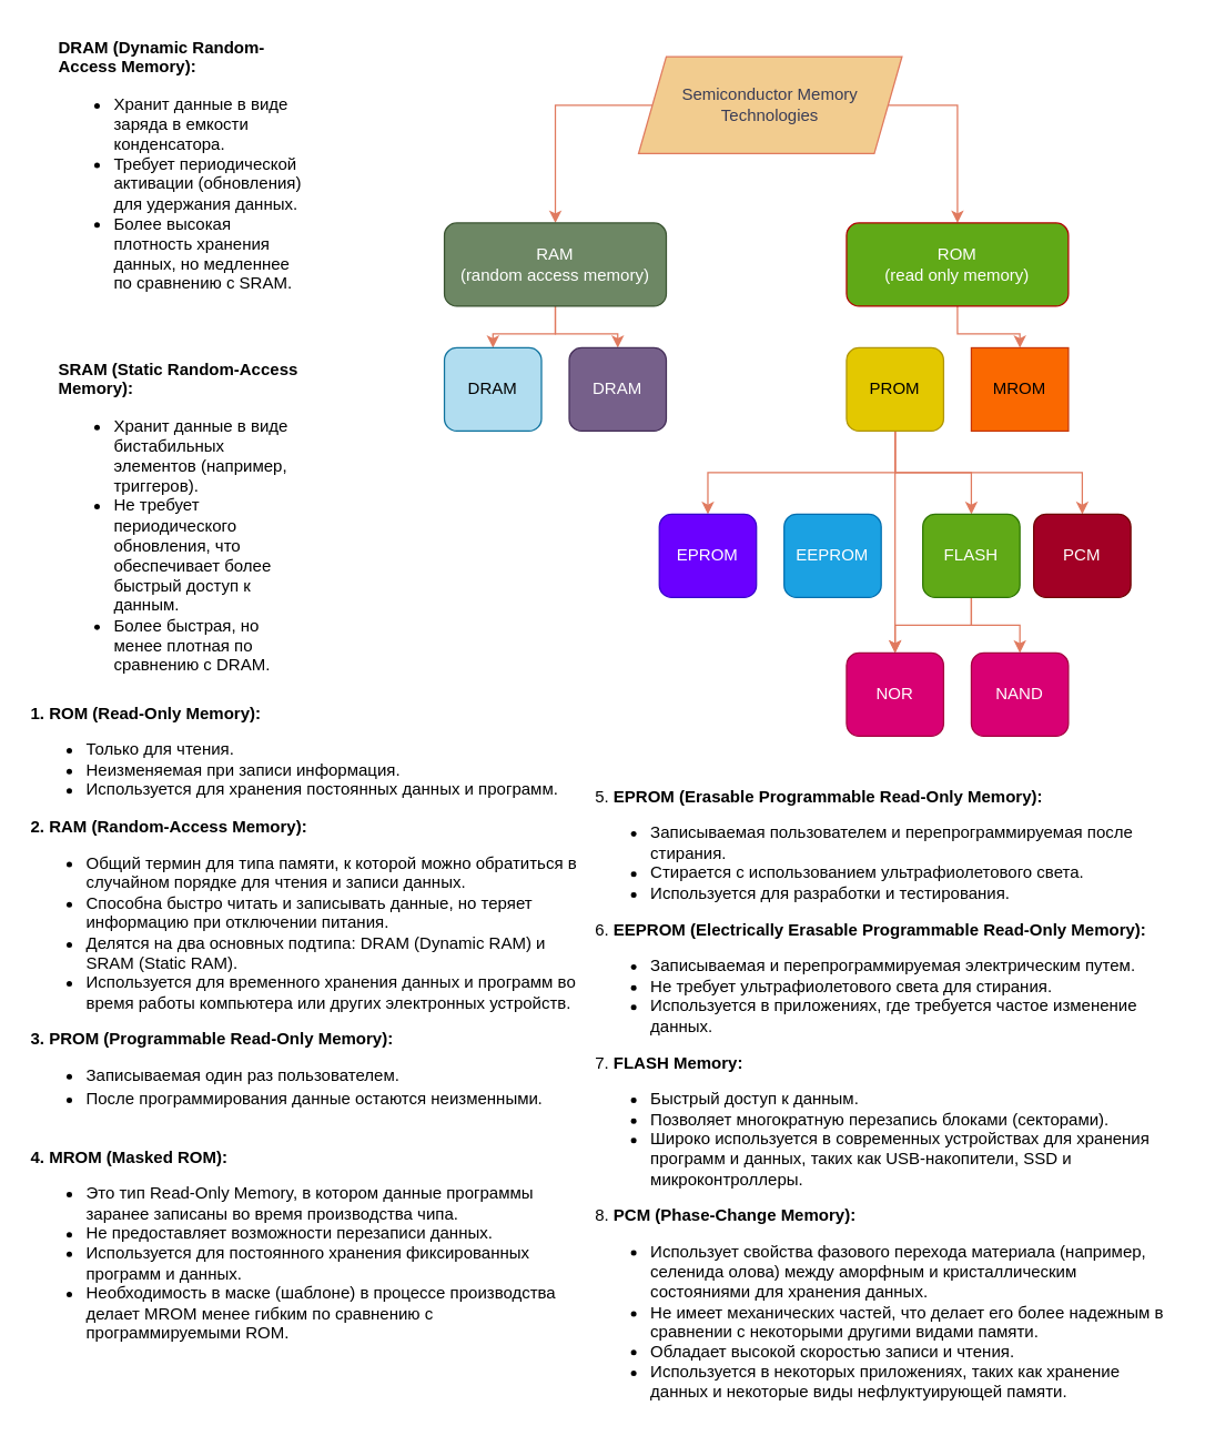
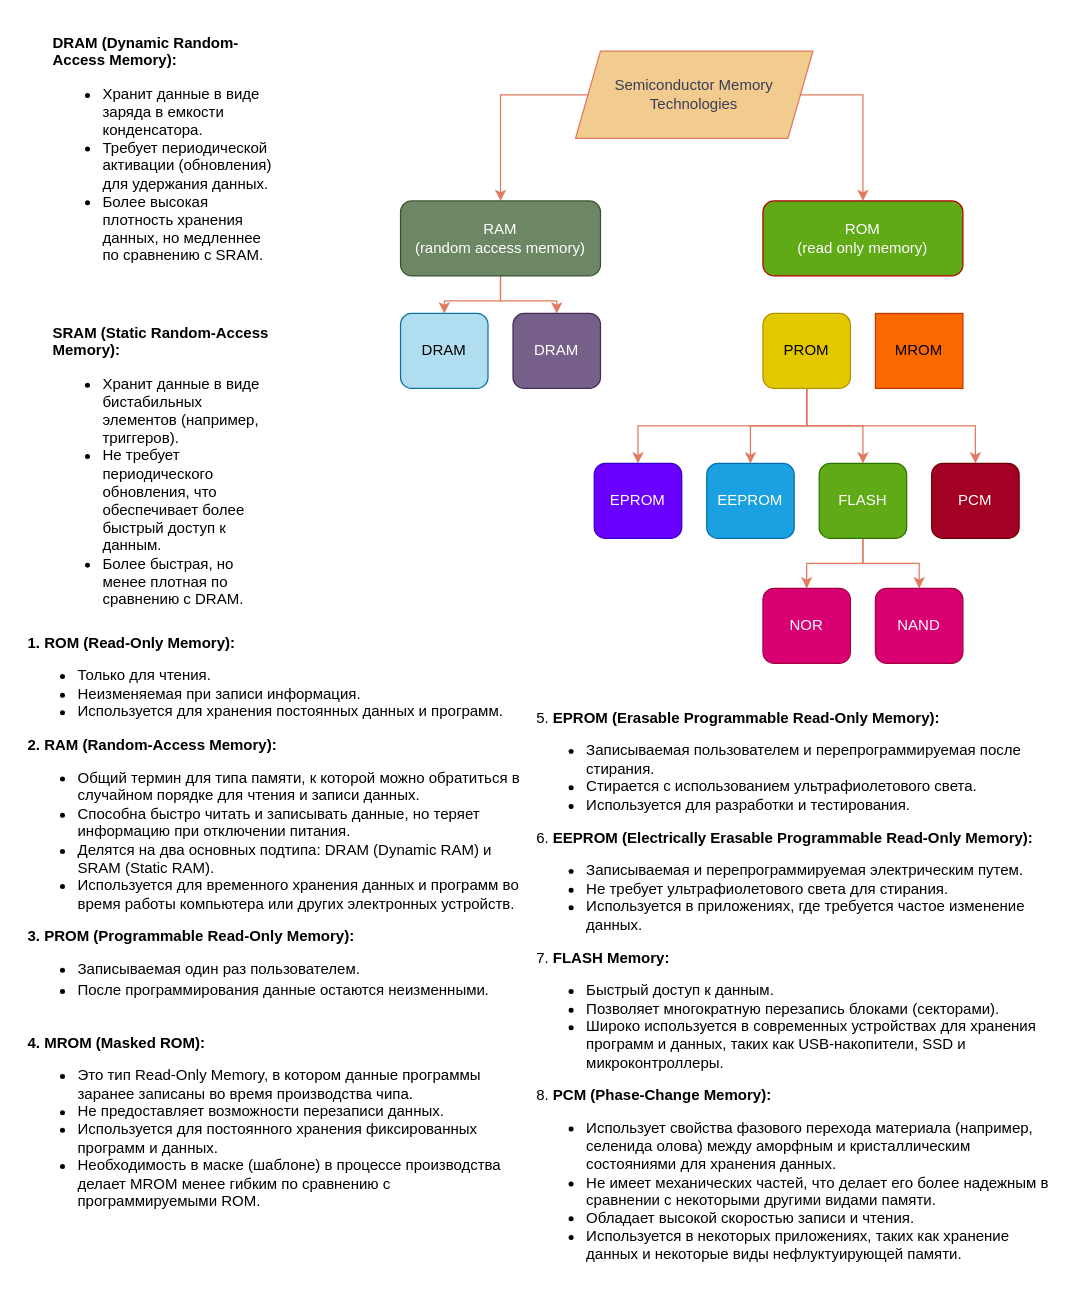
  <mxCell id="0" />
  <mxCell id="1" parent="0" />
  <mxCell id="2" style="edgeStyle=orthogonalEdgeStyle;rounded=0;orthogonalLoop=1;jettySize=auto;html=1;exitX=0;exitY=0.5;exitDx=0;exitDy=0;entryX=0.5;entryY=0;entryDx=0;entryDy=0;strokeColor=#E07A5F;fontColor=default;fillColor=#F2CC8F;labelBackgroundColor=none;" edge="1" parent="1" source="4" target="7"><mxGeometry relative="1" as="geometry"><Array as="points"><mxPoint x="400" y="75" /></Array></mxGeometry></mxCell>
  <mxCell id="3" style="edgeStyle=orthogonalEdgeStyle;rounded=0;orthogonalLoop=1;jettySize=auto;html=1;exitX=1;exitY=0.5;exitDx=0;exitDy=0;entryX=0.5;entryY=0;entryDx=0;entryDy=0;strokeColor=#E07A5F;fontColor=default;fillColor=#F2CC8F;labelBackgroundColor=none;" edge="1" parent="1" source="4"><mxGeometry relative="1" as="geometry"><mxPoint x="690" y="160" as="targetPoint" /><Array as="points"><mxPoint x="690" y="75" /></Array></mxGeometry></mxCell>
  <mxCell id="4" value="Semiconductor Memory&lt;br&gt;Technologies" style="shape=parallelogram;perimeter=parallelogramPerimeter;whiteSpace=wrap;html=1;fixedSize=1;strokeColor=#E07A5F;fontColor=#393C56;fillColor=#F2CC8F;labelBackgroundColor=none;" vertex="1" parent="1"><mxGeometry x="460" y="40" width="190" height="70" as="geometry" /></mxCell>
  <mxCell id="5" style="edgeStyle=orthogonalEdgeStyle;rounded=0;orthogonalLoop=1;jettySize=auto;html=1;exitX=0.5;exitY=1;exitDx=0;exitDy=0;entryX=0.5;entryY=0;entryDx=0;entryDy=0;strokeColor=#E07A5F;fontColor=#393C56;fillColor=#F2CC8F;" edge="1" parent="1" source="7" target="10"><mxGeometry relative="1" as="geometry" /></mxCell>
  <mxCell id="6" style="edgeStyle=orthogonalEdgeStyle;rounded=0;orthogonalLoop=1;jettySize=auto;html=1;exitX=0.5;exitY=1;exitDx=0;exitDy=0;entryX=0.5;entryY=0;entryDx=0;entryDy=0;strokeColor=#E07A5F;fontColor=#393C56;fillColor=#F2CC8F;" edge="1" parent="1" source="7" target="11"><mxGeometry relative="1" as="geometry" /></mxCell>
  <mxCell id="7" value="RAM&lt;br&gt;(random access memory)" style="rounded=1;whiteSpace=wrap;html=1;strokeColor=#3A5431;fontColor=#ffffff;fillColor=#6d8764;labelBackgroundColor=none;" vertex="1" parent="1"><mxGeometry x="320" y="160" width="160" height="60" as="geometry" /></mxCell>
- <mxCell id="8" style="edgeStyle=orthogonalEdgeStyle;rounded=0;orthogonalLoop=1;jettySize=auto;html=1;exitX=0.5;exitY=1;exitDx=0;exitDy=0;entryX=0.5;entryY=0;entryDx=0;entryDy=0;strokeColor=#E07A5F;fontColor=#393C56;fillColor=#F2CC8F;" edge="1" parent="1" source="9" target="17"><mxGeometry relative="1" as="geometry" /></mxCell>
  <mxCell id="9" value="ROM&lt;br&gt;(read only memory)" style="rounded=1;whiteSpace=wrap;html=1;strokeColor=#B20000;fontColor=#ffffff;fillColor=#60a917;labelBackgroundColor=none;" vertex="1" parent="1"><mxGeometry x="610" y="160" width="160" height="60" as="geometry" /></mxCell>
  <mxCell id="10" value="DRAM" style="rounded=1;whiteSpace=wrap;html=1;strokeColor=#10739e;fillColor=#b1ddf0;labelBackgroundColor=none;" vertex="1" parent="1"><mxGeometry x="320" y="250" width="70" height="60" as="geometry" /></mxCell>
  <mxCell id="11" value="DRAM" style="rounded=1;whiteSpace=wrap;html=1;strokeColor=#432D57;fillColor=#76608a;labelBackgroundColor=none;fontColor=#ffffff;" vertex="1" parent="1"><mxGeometry x="410" y="250" width="70" height="60" as="geometry" /></mxCell>
  <mxCell id="12" style="edgeStyle=orthogonalEdgeStyle;rounded=0;orthogonalLoop=1;jettySize=auto;html=1;exitX=0.5;exitY=1;exitDx=0;exitDy=0;entryX=0.5;entryY=0;entryDx=0;entryDy=0;strokeColor=#E07A5F;fontColor=#393C56;fillColor=#F2CC8F;" edge="1" parent="1" source="16" target="18"><mxGeometry relative="1" as="geometry" /></mxCell>
- <mxCell id="13" style="edgeStyle=orthogonalEdgeStyle;rounded=0;orthogonalLoop=1;jettySize=auto;html=1;exitX=0.5;exitY=1;exitDx=0;exitDy=0;strokeColor=#E07A5F;fontColor=#393C56;fillColor=#F2CC8F;" edge="1" parent="1" source="16" target="24"><mxGeometry relative="1" as="geometry" /></mxCell>
+ <mxCell id="13" style="edgeStyle=orthogonalEdgeStyle;rounded=0;orthogonalLoop=1;jettySize=auto;html=1;exitX=0.5;exitY=1;exitDx=0;exitDy=0;entryX=0.5;entryY=0;entryDx=0;entryDy=0;strokeColor=#E07A5F;fontColor=#393C56;fillColor=#F2CC8F;" edge="1" parent="1" source="16" target="19"><mxGeometry relative="1" as="geometry" /></mxCell>
  <mxCell id="14" style="edgeStyle=orthogonalEdgeStyle;rounded=0;orthogonalLoop=1;jettySize=auto;html=1;exitX=0.5;exitY=1;exitDx=0;exitDy=0;entryX=0.5;entryY=0;entryDx=0;entryDy=0;strokeColor=#E07A5F;fontColor=#393C56;fillColor=#F2CC8F;" edge="1" parent="1" source="16" target="22"><mxGeometry relative="1" as="geometry" /></mxCell>
  <mxCell id="15" style="edgeStyle=orthogonalEdgeStyle;rounded=0;orthogonalLoop=1;jettySize=auto;html=1;exitX=0.5;exitY=1;exitDx=0;exitDy=0;entryX=0.5;entryY=0;entryDx=0;entryDy=0;strokeColor=#E07A5F;fontColor=#393C56;fillColor=#F2CC8F;" edge="1" parent="1" source="16" target="23"><mxGeometry relative="1" as="geometry" /></mxCell>
  <mxCell id="16" value="PROM" style="rounded=1;whiteSpace=wrap;html=1;strokeColor=#B09500;fillColor=#e3c800;labelBackgroundColor=none;fontColor=#000000;" vertex="1" parent="1"><mxGeometry x="610" y="250" width="70" height="60" as="geometry" /></mxCell>
  <mxCell id="17" value="MROM" style="whiteSpace=wrap;html=1;strokeColor=#C73500;fillColor=#fa6800;labelBackgroundColor=none;fontColor=#000000;rounded=0;" vertex="1" parent="1"><mxGeometry x="700" y="250" width="70" height="60" as="geometry" /></mxCell>
  <mxCell id="18" value="EPROM" style="rounded=1;whiteSpace=wrap;html=1;strokeColor=#3700CC;fillColor=#6a00ff;labelBackgroundColor=none;fontColor=#ffffff;" vertex="1" parent="1"><mxGeometry x="475" y="370" width="70" height="60" as="geometry" /></mxCell>
  <mxCell id="19" value="EEPROM" style="rounded=1;whiteSpace=wrap;html=1;strokeColor=#006EAF;fillColor=#1ba1e2;labelBackgroundColor=none;fontColor=#ffffff;" vertex="1" parent="1"><mxGeometry x="565" y="370" width="70" height="60" as="geometry" /></mxCell>
  <mxCell id="20" style="edgeStyle=orthogonalEdgeStyle;rounded=0;orthogonalLoop=1;jettySize=auto;html=1;exitX=0.5;exitY=1;exitDx=0;exitDy=0;entryX=0.5;entryY=0;entryDx=0;entryDy=0;strokeColor=#E07A5F;fontColor=#393C56;fillColor=#F2CC8F;" edge="1" parent="1" source="22" target="24"><mxGeometry relative="1" as="geometry" /></mxCell>
  <mxCell id="21" style="edgeStyle=orthogonalEdgeStyle;rounded=0;orthogonalLoop=1;jettySize=auto;html=1;exitX=0.5;exitY=1;exitDx=0;exitDy=0;entryX=0.5;entryY=0;entryDx=0;entryDy=0;strokeColor=#E07A5F;fontColor=#393C56;fillColor=#F2CC8F;" edge="1" parent="1" source="22" target="25"><mxGeometry relative="1" as="geometry" /></mxCell>
- <mxCell id="22" value="FLASH" style="rounded=1;whiteSpace=wrap;html=1;strokeColor=#2D7600;fillColor=#60a917;labelBackgroundColor=none;fontColor=#ffffff;" vertex="1" parent="1"><mxGeometry x="665" y="370" width="70" height="60" as="geometry" /></mxCell>
+ <mxCell id="22" value="FLASH" style="rounded=1;whiteSpace=wrap;html=1;strokeColor=#2D7600;fillColor=#60a917;labelBackgroundColor=none;fontColor=#ffffff;" vertex="1" parent="1"><mxGeometry x="655" y="370" width="70" height="60" as="geometry" /></mxCell>
  <mxCell id="23" value="PCM" style="rounded=1;whiteSpace=wrap;html=1;strokeColor=#6F0000;fillColor=#a20025;labelBackgroundColor=none;fontColor=#ffffff;" vertex="1" parent="1"><mxGeometry x="745" y="370" width="70" height="60" as="geometry" /></mxCell>
  <mxCell id="24" value="NOR" style="rounded=1;whiteSpace=wrap;html=1;strokeColor=#A50040;fillColor=#d80073;labelBackgroundColor=none;fontColor=#ffffff;" vertex="1" parent="1"><mxGeometry x="610" y="470" width="70" height="60" as="geometry" /></mxCell>
  <mxCell id="25" value="NAND" style="rounded=1;whiteSpace=wrap;html=1;strokeColor=#A50040;fillColor=#d80073;labelBackgroundColor=none;fontColor=#ffffff;" vertex="1" parent="1"><mxGeometry x="700" y="470" width="70" height="60" as="geometry" /></mxCell>
  <mxCell id="26" value="&lt;font color=&quot;#000000&quot;&gt;&lt;strong style=&quot;background-color: initial;&quot;&gt;DRAM (Dynamic Random-Access Memory):&lt;/strong&gt;&lt;br&gt;&lt;ul&gt;&lt;li&gt;&lt;font color=&quot;#000000&quot;&gt;&lt;span style=&quot;background-color: initial;&quot;&gt;Хранит данные в виде заряда в емкости конденсатора.&lt;/span&gt;&lt;/font&gt;&lt;/li&gt;&lt;li&gt;&lt;font color=&quot;#000000&quot;&gt;&lt;span style=&quot;background-color: initial;&quot;&gt;Требует периодической активации (обновления) для удержания данных.&lt;/span&gt;&lt;/font&gt;&lt;/li&gt;&lt;li&gt;&lt;font color=&quot;#000000&quot;&gt;&lt;span style=&quot;background-color: initial;&quot;&gt;Более высокая плотность хранения данных, но медленнее по сравнению с SRAM.&lt;/span&gt;&lt;/font&gt;&lt;/li&gt;&lt;/ul&gt;&lt;/font&gt;" style="text;whiteSpace=wrap;html=1;fontColor=#393C56;" vertex="1" parent="1"><mxGeometry x="40" y="20" width="180" height="120" as="geometry" /></mxCell>
  <mxCell id="27" value="&lt;p&gt;&lt;font color=&quot;#000000&quot;&gt;&lt;strong style=&quot;background-color: initial;&quot;&gt;SRAM (Static Random-Access Memory):&lt;/strong&gt;&lt;br&gt;&lt;/font&gt;&lt;/p&gt;&lt;font color=&quot;#000000&quot;&gt;&lt;ul&gt;&lt;li&gt;&lt;font color=&quot;#000000&quot;&gt;&lt;span style=&quot;background-color: initial;&quot;&gt;Хранит данные в виде бистабильных элементов (например, триггеров).&lt;/span&gt;&lt;/font&gt;&lt;/li&gt;&lt;li&gt;&lt;font color=&quot;#000000&quot;&gt;&lt;span style=&quot;background-color: initial;&quot;&gt;Не требует периодического обновления, что обеспечивает более быстрый доступ к данным.&lt;/span&gt;&lt;/font&gt;&lt;/li&gt;&lt;li&gt;&lt;font color=&quot;#000000&quot;&gt;&lt;span style=&quot;background-color: initial;&quot;&gt;Более быстрая, но менее плотная по сравнению с DRAM.&lt;/span&gt;&lt;/font&gt;&lt;/li&gt;&lt;/ul&gt;&lt;/font&gt;&lt;p&gt;&lt;/p&gt;" style="text;whiteSpace=wrap;html=1;fontColor=#FFFFFF;" vertex="1" parent="1"><mxGeometry x="40" y="240" width="180" height="120" as="geometry" /></mxCell>
  <mxCell id="28" value="&lt;font color=&quot;#000000&quot;&gt;&lt;strong style=&quot;background-color: initial;&quot;&gt;1. ROM (Read-Only Memory):&lt;/strong&gt;&lt;br&gt;&lt;ul&gt;&lt;li&gt;&lt;font color=&quot;#000000&quot;&gt;&lt;span style=&quot;background-color: initial;&quot;&gt;Только для чтения.&lt;/span&gt;&lt;/font&gt;&lt;/li&gt;&lt;li&gt;&lt;font color=&quot;#000000&quot;&gt;&lt;span style=&quot;background-color: initial;&quot;&gt;Неизменяемая при записи информация.&lt;/span&gt;&lt;/font&gt;&lt;/li&gt;&lt;li&gt;&lt;font color=&quot;#000000&quot;&gt;&lt;span style=&quot;background-color: initial;&quot;&gt;Используется для хранения постоянных данных и программ&lt;/span&gt;&lt;span style=&quot;background-color: initial;&quot;&gt;.&lt;/span&gt;&lt;/font&gt;&lt;/li&gt;&lt;/ul&gt;&lt;p style=&quot;background-color: initial; display: inline !important;&quot;&gt;&lt;strong&gt;2. RAM (Random-Access Memory):&lt;/strong&gt;&lt;/p&gt;&lt;/font&gt;&lt;p style=&quot;background-color: initial;&quot;&gt;&lt;font color=&quot;#000000&quot;&gt;&lt;strong&gt;&lt;/strong&gt;&lt;/font&gt;&lt;/p&gt;&lt;font color=&quot;#000000&quot;&gt;&lt;ul&gt;&lt;li&gt;&lt;font color=&quot;#000000&quot;&gt;&lt;span style=&quot;background-color: initial;&quot;&gt;Общий термин для типа памяти, к которой можно обратиться в случайном порядке для чтения и записи данных.&lt;/span&gt;&lt;/font&gt;&lt;/li&gt;&lt;li&gt;&lt;font color=&quot;#000000&quot;&gt;&lt;span style=&quot;background-color: initial;&quot;&gt;Способна быстро читать и записывать данные, но теряет информацию при отключении питания.&lt;/span&gt;&lt;/font&gt;&lt;/li&gt;&lt;li&gt;&lt;font color=&quot;#000000&quot;&gt;&lt;span style=&quot;background-color: initial;&quot;&gt;Делятся на два основных подтипа: DRAM (Dynamic RAM) и SRAM (Static RAM).&lt;/span&gt;&lt;/font&gt;&lt;/li&gt;&lt;li&gt;&lt;font color=&quot;#000000&quot;&gt;&lt;span style=&quot;background-color: initial;&quot;&gt;Используется для временного хранения данных и программ во время работы компьютера или других электронных устройств.&lt;/span&gt;&lt;/font&gt;&lt;/li&gt;&lt;/ul&gt;&lt;/font&gt;&lt;p style=&quot;mso-margin-top-alt:auto;mso-margin-bottom-alt:auto;&lt;br/&gt;line-height:normal&quot; class=&quot;MsoNormal&quot;&gt;&lt;b&gt;&lt;font color=&quot;#000000&quot;&gt;3. PROM (Programmable Read-Only Memory):&lt;/font&gt;&lt;/b&gt;&lt;/p&gt;&lt;ul style=&quot;line-height: 120%;&quot; type=&quot;disc&quot;&gt; &lt;li style=&quot;color:black;mso-themecolor:text1;mso-margin-top-alt:&lt;br/&gt;     auto;mso-margin-bottom-alt:auto;line-height:normal;mso-list:l0 level1 lfo1;&lt;br/&gt;     tab-stops:list 36.0pt&quot; class=&quot;MsoNormal&quot;&gt;&lt;span style=&quot;border: 1pt none windowtext; padding: 0cm;&quot;&gt;Записываемая один раз пользователем.&lt;/span&gt;&lt;/li&gt; &lt;li style=&quot;color:black;mso-themecolor:text1;mso-margin-top-alt:&lt;br/&gt;     auto;mso-margin-bottom-alt:auto;line-height:normal;mso-list:l0 level1 lfo1;&lt;br/&gt;     tab-stops:list 36.0pt&quot; class=&quot;MsoNormal&quot;&gt;&lt;span style=&quot;border: 1pt none windowtext; padding: 0cm;&quot;&gt;После программирования данные остаются неизменными&lt;/span&gt;&lt;span style=&quot;font-family: &amp;quot;Times New Roman&amp;quot;, serif; border: 1pt none windowtext; padding: 0cm;&quot;&gt;.&lt;/span&gt;&lt;span style=&quot;font-size:12.0pt;font-family:&amp;quot;Times New Roman&amp;quot;,serif;mso-fareast-font-family:&lt;br/&gt;     &amp;quot;Times New Roman&amp;quot;;mso-fareast-language:RU&quot;&gt;&lt;/span&gt;&lt;/li&gt;&lt;br&gt;&lt;/ul&gt;&lt;p&gt;&lt;/p&gt;&lt;p&gt;&lt;/p&gt;&lt;p&gt;&lt;/p&gt;&lt;p&gt;&lt;/p&gt;&lt;p&gt;&lt;/p&gt;&lt;p&gt;&lt;/p&gt;&lt;p style=&quot;background-color: initial; display: inline !important;&quot;&gt;&lt;strong&gt;&lt;font color=&quot;#000000&quot;&gt;4. MROM (Masked ROM):&lt;/font&gt;&lt;/strong&gt;&lt;/p&gt;&lt;p style=&quot;background-color: initial;&quot;&gt;&lt;font color=&quot;#000000&quot;&gt;&lt;strong&gt;&lt;/strong&gt;&lt;/font&gt;&lt;/p&gt;&lt;font color=&quot;#000000&quot;&gt;&lt;ul&gt;&lt;li&gt;&lt;font color=&quot;#000000&quot;&gt;&lt;span style=&quot;background-color: initial;&quot;&gt;Это тип Read-Only Memory, в котором данные программы заранее записаны во время производства чипа.&lt;/span&gt;&lt;/font&gt;&lt;/li&gt;&lt;li&gt;&lt;font color=&quot;#000000&quot;&gt;&lt;span style=&quot;background-color: initial;&quot;&gt;Не предоставляет возможности перезаписи данных.&lt;/span&gt;&lt;/font&gt;&lt;/li&gt;&lt;li&gt;&lt;font color=&quot;#000000&quot;&gt;&lt;span style=&quot;background-color: initial;&quot;&gt;Используется для постоянного хранения фиксированных программ и данных.&lt;/span&gt;&lt;/font&gt;&lt;/li&gt;&lt;li&gt;&lt;font color=&quot;#000000&quot;&gt;&lt;span style=&quot;background-color: initial;&quot;&gt;Необходимость в маске (шаблоне) в процессе производства делает MROM менее гибким по сравнению с программируемыми ROM.&lt;/span&gt;&lt;/font&gt;&lt;/li&gt;&lt;/ul&gt;&lt;/font&gt;" style="text;whiteSpace=wrap;html=1;fontColor=#FFFFFF;" vertex="1" parent="1"><mxGeometry y="500" width="403" height="380" as="geometry" x="20" /></mxCell>
  <mxCell id="29" value="&lt;div class=&quot;flex flex-grow flex-col max-w-full gap-3 gizmo:gap-0&quot;&gt;&lt;div data-message-author-role=&quot;assistant&quot; data-message-id=&quot;c8209af5-61eb-43c1-ad28-ae1616a19ed6&quot; class=&quot;min-h-[20px] text-message peer flex flex-col items-start gap-3 whitespace-pre-wrap break-words peer-[.text-message]:mt-5 overflow-x-auto&quot;&gt;&lt;div class=&quot;markdown prose w-full break-words dark:prose-invert dark&quot;&gt;&lt;p&gt;&lt;font color=&quot;#000000&quot;&gt;8.&lt;strong&gt; PCM (Phase-Change Memory):&lt;/strong&gt;&lt;/font&gt;&lt;/p&gt;&lt;font color=&quot;#000000&quot;&gt;&lt;ul&gt;&lt;li&gt;&lt;font color=&quot;#000000&quot;&gt;&lt;span style=&quot;background-color: initial;&quot;&gt;Использует свойства фазового перехода материала (например, селенида олова) между аморфным и кристаллическим состояниями для хранения данных.&lt;/span&gt;&lt;/font&gt;&lt;/li&gt;&lt;li&gt;&lt;font color=&quot;#000000&quot;&gt;&lt;span style=&quot;background-color: initial;&quot;&gt;Не имеет механических частей, что делает его более надежным в сравнении с некоторыми другими видами памяти.&lt;/span&gt;&lt;/font&gt;&lt;/li&gt;&lt;li&gt;&lt;font color=&quot;#000000&quot;&gt;&lt;span style=&quot;background-color: initial;&quot;&gt;Обладает высокой скоростью записи и чтения.&lt;/span&gt;&lt;/font&gt;&lt;/li&gt;&lt;li&gt;&lt;font color=&quot;#000000&quot;&gt;&lt;span style=&quot;background-color: initial;&quot;&gt;Используется в некоторых приложениях, таких как хранение данных и некоторые виды нефлуктуирующей памяти.&lt;/span&gt;&lt;/font&gt;&lt;/li&gt;&lt;/ul&gt;&lt;/font&gt;&lt;/div&gt;&lt;/div&gt;&lt;/div&gt;" style="text;whiteSpace=wrap;html=1;fontColor=#FFFFFF;" vertex="1" parent="1"><mxGeometry x="427" y="850" width="420" height="170" as="geometry" /></mxCell>
  <mxCell id="30" value="&lt;font color=&quot;#000000&quot;&gt;5. &lt;b style=&quot;&quot;&gt;EPROM (Erasable Programmable Read-Only Memory):&lt;/b&gt;&lt;br&gt;&lt;ul&gt;&lt;li&gt;&lt;span style=&quot;color: rgb(0, 0, 0); background-color: initial;&quot;&gt;Записываемая пользователем и перепрограммируемая после стирания.&lt;/span&gt;&lt;/li&gt;&lt;li&gt;&lt;span style=&quot;color: rgb(0, 0, 0); background-color: initial;&quot;&gt;Стирается с использованием ультрафиолетового света.&lt;/span&gt;&lt;/li&gt;&lt;li&gt;&lt;span style=&quot;color: rgb(0, 0, 0); background-color: initial;&quot;&gt;Используется для разработки и тестирования.&lt;/span&gt;&lt;/li&gt;&lt;/ul&gt;&lt;/font&gt;&lt;font color=&quot;#000000&quot;&gt;6. &lt;b&gt;EEPROM (Electrically Erasable Programmable Read-Only Memory):&lt;/b&gt;&lt;br&gt;&lt;ul&gt;&lt;li&gt;&lt;span style=&quot;color: rgb(0, 0, 0); background-color: initial;&quot;&gt;Записываемая и перепрограммируемая электрическим путем.&lt;/span&gt;&lt;/li&gt;&lt;li&gt;&lt;span style=&quot;color: rgb(0, 0, 0); background-color: initial;&quot;&gt;Не требует ультрафиолетового света для стирания.&lt;/span&gt;&lt;/li&gt;&lt;li&gt;&lt;span style=&quot;color: rgb(0, 0, 0); background-color: initial;&quot;&gt;Используется в приложениях, где требуется частое изменение данных.&lt;/span&gt;&lt;/li&gt;&lt;/ul&gt;&lt;/font&gt;&lt;font color=&quot;#000000&quot;&gt;7. &lt;b&gt;FLASH Memory:&lt;/b&gt;&lt;br&gt;&lt;ul&gt;&lt;li&gt;&lt;span style=&quot;color: rgb(0, 0, 0); background-color: initial;&quot;&gt;Быстрый доступ к данным.&lt;/span&gt;&lt;/li&gt;&lt;li&gt;&lt;span style=&quot;color: rgb(0, 0, 0); background-color: initial;&quot;&gt;Позволяет многократную перезапись блоками (секторами).&lt;/span&gt;&lt;/li&gt;&lt;li&gt;&lt;span style=&quot;color: rgb(0, 0, 0); background-color: initial;&quot;&gt;Широко используется в современных устройствах для хранения программ и данных, таких как USB-накопители, SSD и микроконтроллеры.&lt;/span&gt;&lt;/li&gt;&lt;/ul&gt;&lt;/font&gt;" style="text;whiteSpace=wrap;fontColor=default;html=1;" vertex="1" parent="1"><mxGeometry x="427" y="560" width="420" height="290" as="geometry" /></mxCell>
